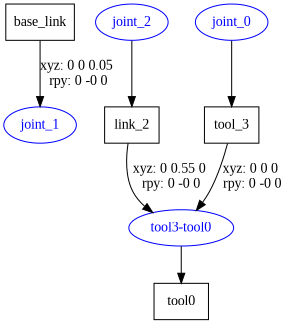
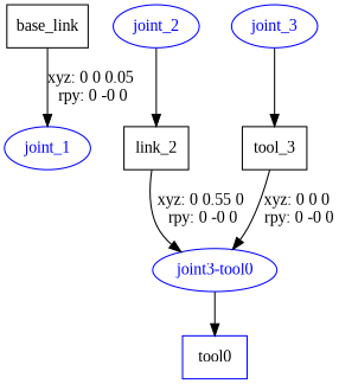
  digraph {
    fontname="Liberation Serif"
    node [fontname="Liberation Serif" shape=box]
    edge [fontname="Liberation Serif"]
    n1 [label=base_link]
    joint_1 [color=blue fontcolor=blue shape=ellipse]
    joint_2 [color=blue fontcolor=blue shape=ellipse]
    n4 [label=link_2]
-   "joint3-tool0" [color=blue fontcolor=blue shape=ellipse label="tool3-tool0"]
-   joint_3 [color=blue fontcolor=blue shape=ellipse label=joint_0]
+   "joint3-tool0" [color=blue fontcolor=blue shape=ellipse]
+   joint_3 [color=blue fontcolor=blue shape=ellipse]
    n7 [label=tool_3]
-   n8 [label=tool0]
+   n8 [label=tool0 color=blue]
    n1 -> joint_1 [label="xyz: 0 0 0.05 \nrpy: 0 -0 0"]
    joint_2 -> n4
    n4 -> "joint3-tool0" [label="xyz: 0 0.55 0 \nrpy: 0 -0 0"]
    "joint3-tool0" -> n8
    joint_3 -> n7
    n7 -> "joint3-tool0" [label="xyz: 0 0 0 \nrpy: 0 -0 0"]
  }
